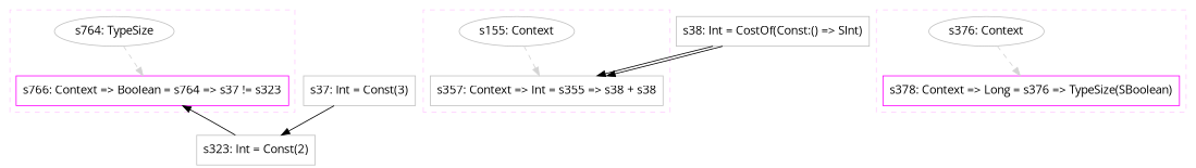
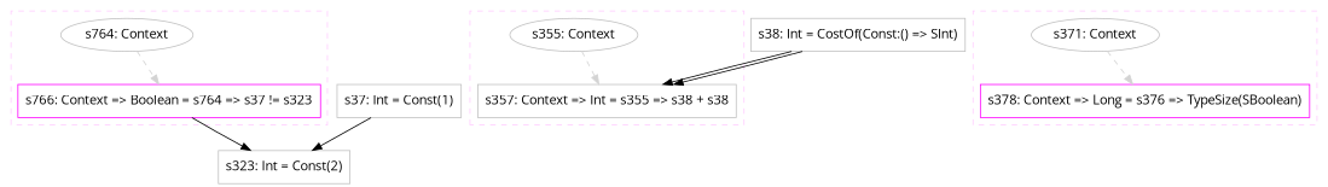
  digraph {
    concentrate=true
    fontname="Open Sans"
    node [color=gray fillcolor=white fontname="Open Sans" shape=box style=filled]
    edge [fontname="Open Sans" style=solid]
-   n1 [label="s764: TypeSize" shape=oval]
+   n1 [label="s764: Context" shape=oval]
    n2 [color=magenta label="s766: Context => Boolean = s764 => s37 != s323"]
-   n3 [label="s155: Context" shape=oval]
+   n3 [label="s355: Context" shape=oval]
    n4 [label="s357: Context => Int = s355 => s38 + s38"]
-   n5 [label="s376: Context" shape=oval]
+   n5 [label="s371: Context" shape=oval]
    n6 [color=magenta label="s378: Context => Long = s376 => TypeSize(SBoolean)"]
-   n7 [label="s37: Int = Const(3)"]
+   n7 [label="s37: Int = Const(1)"]
    n8 [label="s323: Int = Const(2)"]
    n9 [label="s38: Int = CostOf(Const:() => SInt)"]
    subgraph cluster_1 {
      color="#FFCCFF"
      style=dashed
      subgraph sub_2 {
        color="#FFCCFF"
        rank=source
        style=dashed
        n1
      }
      subgraph sub_3 {
        color="#FFCCFF"
        rank=sink
        style=dashed
        n2
      }
    }
    subgraph cluster_4 {
      color="#FFCCFF"
      style=dashed
      subgraph sub_5 {
        color="#FFCCFF"
        rank=source
        style=dashed
        n3
      }
      subgraph sub_6 {
        color="#FFCCFF"
        rank=sink
        style=dashed
        n4
      }
    }
    subgraph cluster_7 {
      color="#FFCCFF"
      style=dashed
      subgraph sub_8 {
        color="#FFCCFF"
        rank=source
        style=dashed
        n5
      }
      subgraph sub_9 {
        color="#FFCCFF"
        rank=sink
        style=dashed
        n6
      }
    }
    n1 -> n2 [color=lightgray style=dashed weight=0]
    n3 -> n4 [color=lightgray style=dashed weight=0]
    n5 -> n6 [color=lightgray style=dashed weight=0]
    n7 -> n8
-   n8 -> n2
+   n2 -> n8
    n9 -> n4
    n9 -> n4
  }
